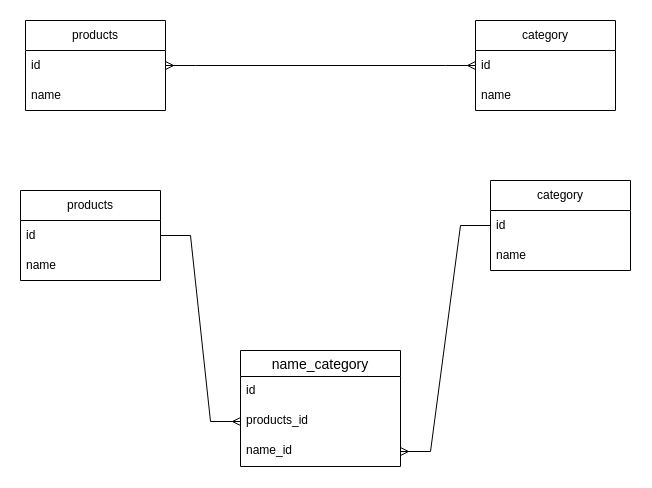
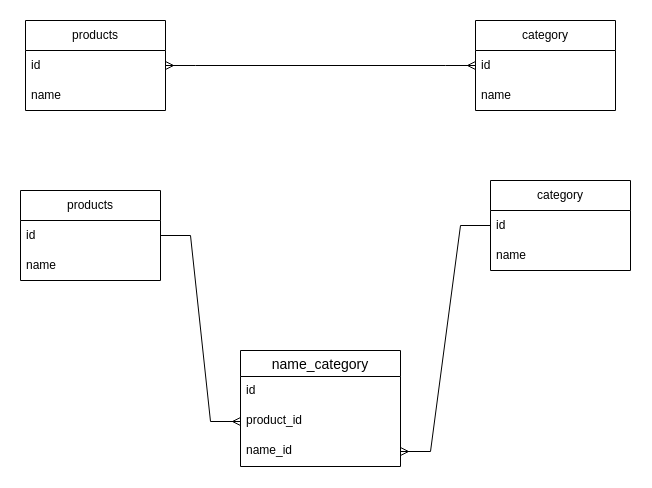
  <mxCell id="0" />
  <mxCell id="1" parent="0" />
  <mxCell id="2" value="products" style="swimlane;fontStyle=0;childLayout=stackLayout;horizontal=1;startSize=30;horizontalStack=0;resizeParent=1;resizeParentMax=0;resizeLast=0;collapsible=1;marginBottom=0;whiteSpace=wrap;html=1;" vertex="1" parent="1"><mxGeometry x="20" y="190" width="140" height="90" as="geometry" /></mxCell>
  <mxCell id="3" value="id" style="text;strokeColor=none;fillColor=none;align=left;verticalAlign=middle;spacingLeft=4;spacingRight=4;overflow=hidden;points=[[0,0.5],[1,0.5]];portConstraint=eastwest;rotatable=0;whiteSpace=wrap;html=1;" vertex="1" parent="2"><mxGeometry y="30" width="140" height="30" as="geometry" /></mxCell>
  <mxCell id="4" value="name" style="text;strokeColor=none;fillColor=none;align=left;verticalAlign=middle;spacingLeft=4;spacingRight=4;overflow=hidden;points=[[0,0.5],[1,0.5]];portConstraint=eastwest;rotatable=0;whiteSpace=wrap;html=1;" vertex="1" parent="2"><mxGeometry y="60" width="140" height="30" as="geometry" /></mxCell>
  <mxCell id="5" value="category" style="swimlane;fontStyle=0;childLayout=stackLayout;horizontal=1;startSize=30;horizontalStack=0;resizeParent=1;resizeParentMax=0;resizeLast=0;collapsible=1;marginBottom=0;whiteSpace=wrap;html=1;" vertex="1" parent="1"><mxGeometry x="490" y="180" width="140" height="90" as="geometry" /></mxCell>
  <mxCell id="6" value="id" style="text;strokeColor=none;fillColor=none;align=left;verticalAlign=middle;spacingLeft=4;spacingRight=4;overflow=hidden;points=[[0,0.5],[1,0.5]];portConstraint=eastwest;rotatable=0;whiteSpace=wrap;html=1;" vertex="1" parent="5"><mxGeometry y="30" width="140" height="30" as="geometry" /></mxCell>
  <mxCell id="7" value="name" style="text;strokeColor=none;fillColor=none;align=left;verticalAlign=middle;spacingLeft=4;spacingRight=4;overflow=hidden;points=[[0,0.5],[1,0.5]];portConstraint=eastwest;rotatable=0;whiteSpace=wrap;html=1;" vertex="1" parent="5"><mxGeometry y="60" width="140" height="30" as="geometry" /></mxCell>
  <mxCell id="8" value="" style="edgeStyle=entityRelationEdgeStyle;fontSize=12;html=1;endArrow=ERmany;rounded=0;exitX=1;exitY=0.5;exitDx=0;exitDy=0;entryX=0;entryY=0.5;entryDx=0;entryDy=0;" edge="1" parent="1" source="3" target="11"><mxGeometry width="100" height="100" relative="1" as="geometry"><mxPoint x="179" y="270" as="sourcePoint" /><mxPoint x="240" y="390" as="targetPoint" /></mxGeometry></mxCell>
  <mxCell id="9" value="name_category" style="swimlane;fontStyle=0;childLayout=stackLayout;horizontal=1;startSize=26;horizontalStack=0;resizeParent=1;resizeParentMax=0;resizeLast=0;collapsible=1;marginBottom=0;align=center;fontSize=14;" vertex="1" parent="1"><mxGeometry x="240" y="350" width="160" height="116" as="geometry" /></mxCell>
  <mxCell id="10" value="id" style="text;strokeColor=none;fillColor=none;spacingLeft=4;spacingRight=4;overflow=hidden;rotatable=0;points=[[0,0.5],[1,0.5]];portConstraint=eastwest;fontSize=12;whiteSpace=wrap;html=1;" vertex="1" parent="9"><mxGeometry y="26" width="160" height="30" as="geometry" /></mxCell>
- <mxCell id="11" value="products_id" style="text;strokeColor=none;fillColor=none;spacingLeft=4;spacingRight=4;overflow=hidden;rotatable=0;points=[[0,0.5],[1,0.5]];portConstraint=eastwest;fontSize=12;whiteSpace=wrap;html=1;" vertex="1" parent="9"><mxGeometry y="56" width="160" height="30" as="geometry" /></mxCell>
+ <mxCell id="11" value="product_id" style="text;strokeColor=none;fillColor=none;spacingLeft=4;spacingRight=4;overflow=hidden;rotatable=0;points=[[0,0.5],[1,0.5]];portConstraint=eastwest;fontSize=12;whiteSpace=wrap;html=1;" vertex="1" parent="9"><mxGeometry y="56" width="160" height="30" as="geometry" /></mxCell>
  <mxCell id="12" value="name_id" style="text;strokeColor=none;fillColor=none;spacingLeft=4;spacingRight=4;overflow=hidden;rotatable=0;points=[[0,0.5],[1,0.5]];portConstraint=eastwest;fontSize=12;whiteSpace=wrap;html=1;" vertex="1" parent="9"><mxGeometry y="86" width="160" height="30" as="geometry" /></mxCell>
  <mxCell id="13" value="" style="edgeStyle=entityRelationEdgeStyle;fontSize=12;html=1;endArrow=ERmany;rounded=0;entryX=1;entryY=0.5;entryDx=0;entryDy=0;exitX=0;exitY=0.5;exitDx=0;exitDy=0;" edge="1" parent="1" source="6" target="12"><mxGeometry width="100" height="100" relative="1" as="geometry"><mxPoint x="450" y="280" as="sourcePoint" /><mxPoint x="400" y="451" as="targetPoint" /></mxGeometry></mxCell>
  <mxCell id="14" value="products" style="swimlane;fontStyle=0;childLayout=stackLayout;horizontal=1;startSize=30;horizontalStack=0;resizeParent=1;resizeParentMax=0;resizeLast=0;collapsible=1;marginBottom=0;whiteSpace=wrap;html=1;" vertex="1" parent="1"><mxGeometry x="25" y="20" width="140" height="90" as="geometry" /></mxCell>
  <mxCell id="15" value="id" style="text;strokeColor=none;fillColor=none;align=left;verticalAlign=middle;spacingLeft=4;spacingRight=4;overflow=hidden;points=[[0,0.5],[1,0.5]];portConstraint=eastwest;rotatable=0;whiteSpace=wrap;html=1;" vertex="1" parent="14"><mxGeometry y="30" width="140" height="30" as="geometry" /></mxCell>
  <mxCell id="16" value="name" style="text;strokeColor=none;fillColor=none;align=left;verticalAlign=middle;spacingLeft=4;spacingRight=4;overflow=hidden;points=[[0,0.5],[1,0.5]];portConstraint=eastwest;rotatable=0;whiteSpace=wrap;html=1;" vertex="1" parent="14"><mxGeometry y="60" width="140" height="30" as="geometry" /></mxCell>
  <mxCell id="17" value="category" style="swimlane;fontStyle=0;childLayout=stackLayout;horizontal=1;startSize=30;horizontalStack=0;resizeParent=1;resizeParentMax=0;resizeLast=0;collapsible=1;marginBottom=0;whiteSpace=wrap;html=1;" vertex="1" parent="1"><mxGeometry x="475" y="20" width="140" height="90" as="geometry" /></mxCell>
  <mxCell id="18" value="id" style="text;strokeColor=none;fillColor=none;align=left;verticalAlign=middle;spacingLeft=4;spacingRight=4;overflow=hidden;points=[[0,0.5],[1,0.5]];portConstraint=eastwest;rotatable=0;whiteSpace=wrap;html=1;" vertex="1" parent="17"><mxGeometry y="30" width="140" height="30" as="geometry" /></mxCell>
  <mxCell id="19" value="name" style="text;strokeColor=none;fillColor=none;align=left;verticalAlign=middle;spacingLeft=4;spacingRight=4;overflow=hidden;points=[[0,0.5],[1,0.5]];portConstraint=eastwest;rotatable=0;whiteSpace=wrap;html=1;" vertex="1" parent="17"><mxGeometry y="60" width="140" height="30" as="geometry" /></mxCell>
  <mxCell id="20" value="" style="edgeStyle=entityRelationEdgeStyle;fontSize=12;html=1;endArrow=ERmany;startArrow=ERmany;rounded=0;exitX=1;exitY=0.5;exitDx=0;exitDy=0;entryX=0;entryY=0.5;entryDx=0;entryDy=0;" edge="1" parent="1" source="15" target="18"><mxGeometry width="100" height="100" relative="1" as="geometry"><mxPoint x="219" y="100" as="sourcePoint" /><mxPoint x="319" y="0" as="targetPoint" /></mxGeometry></mxCell>
